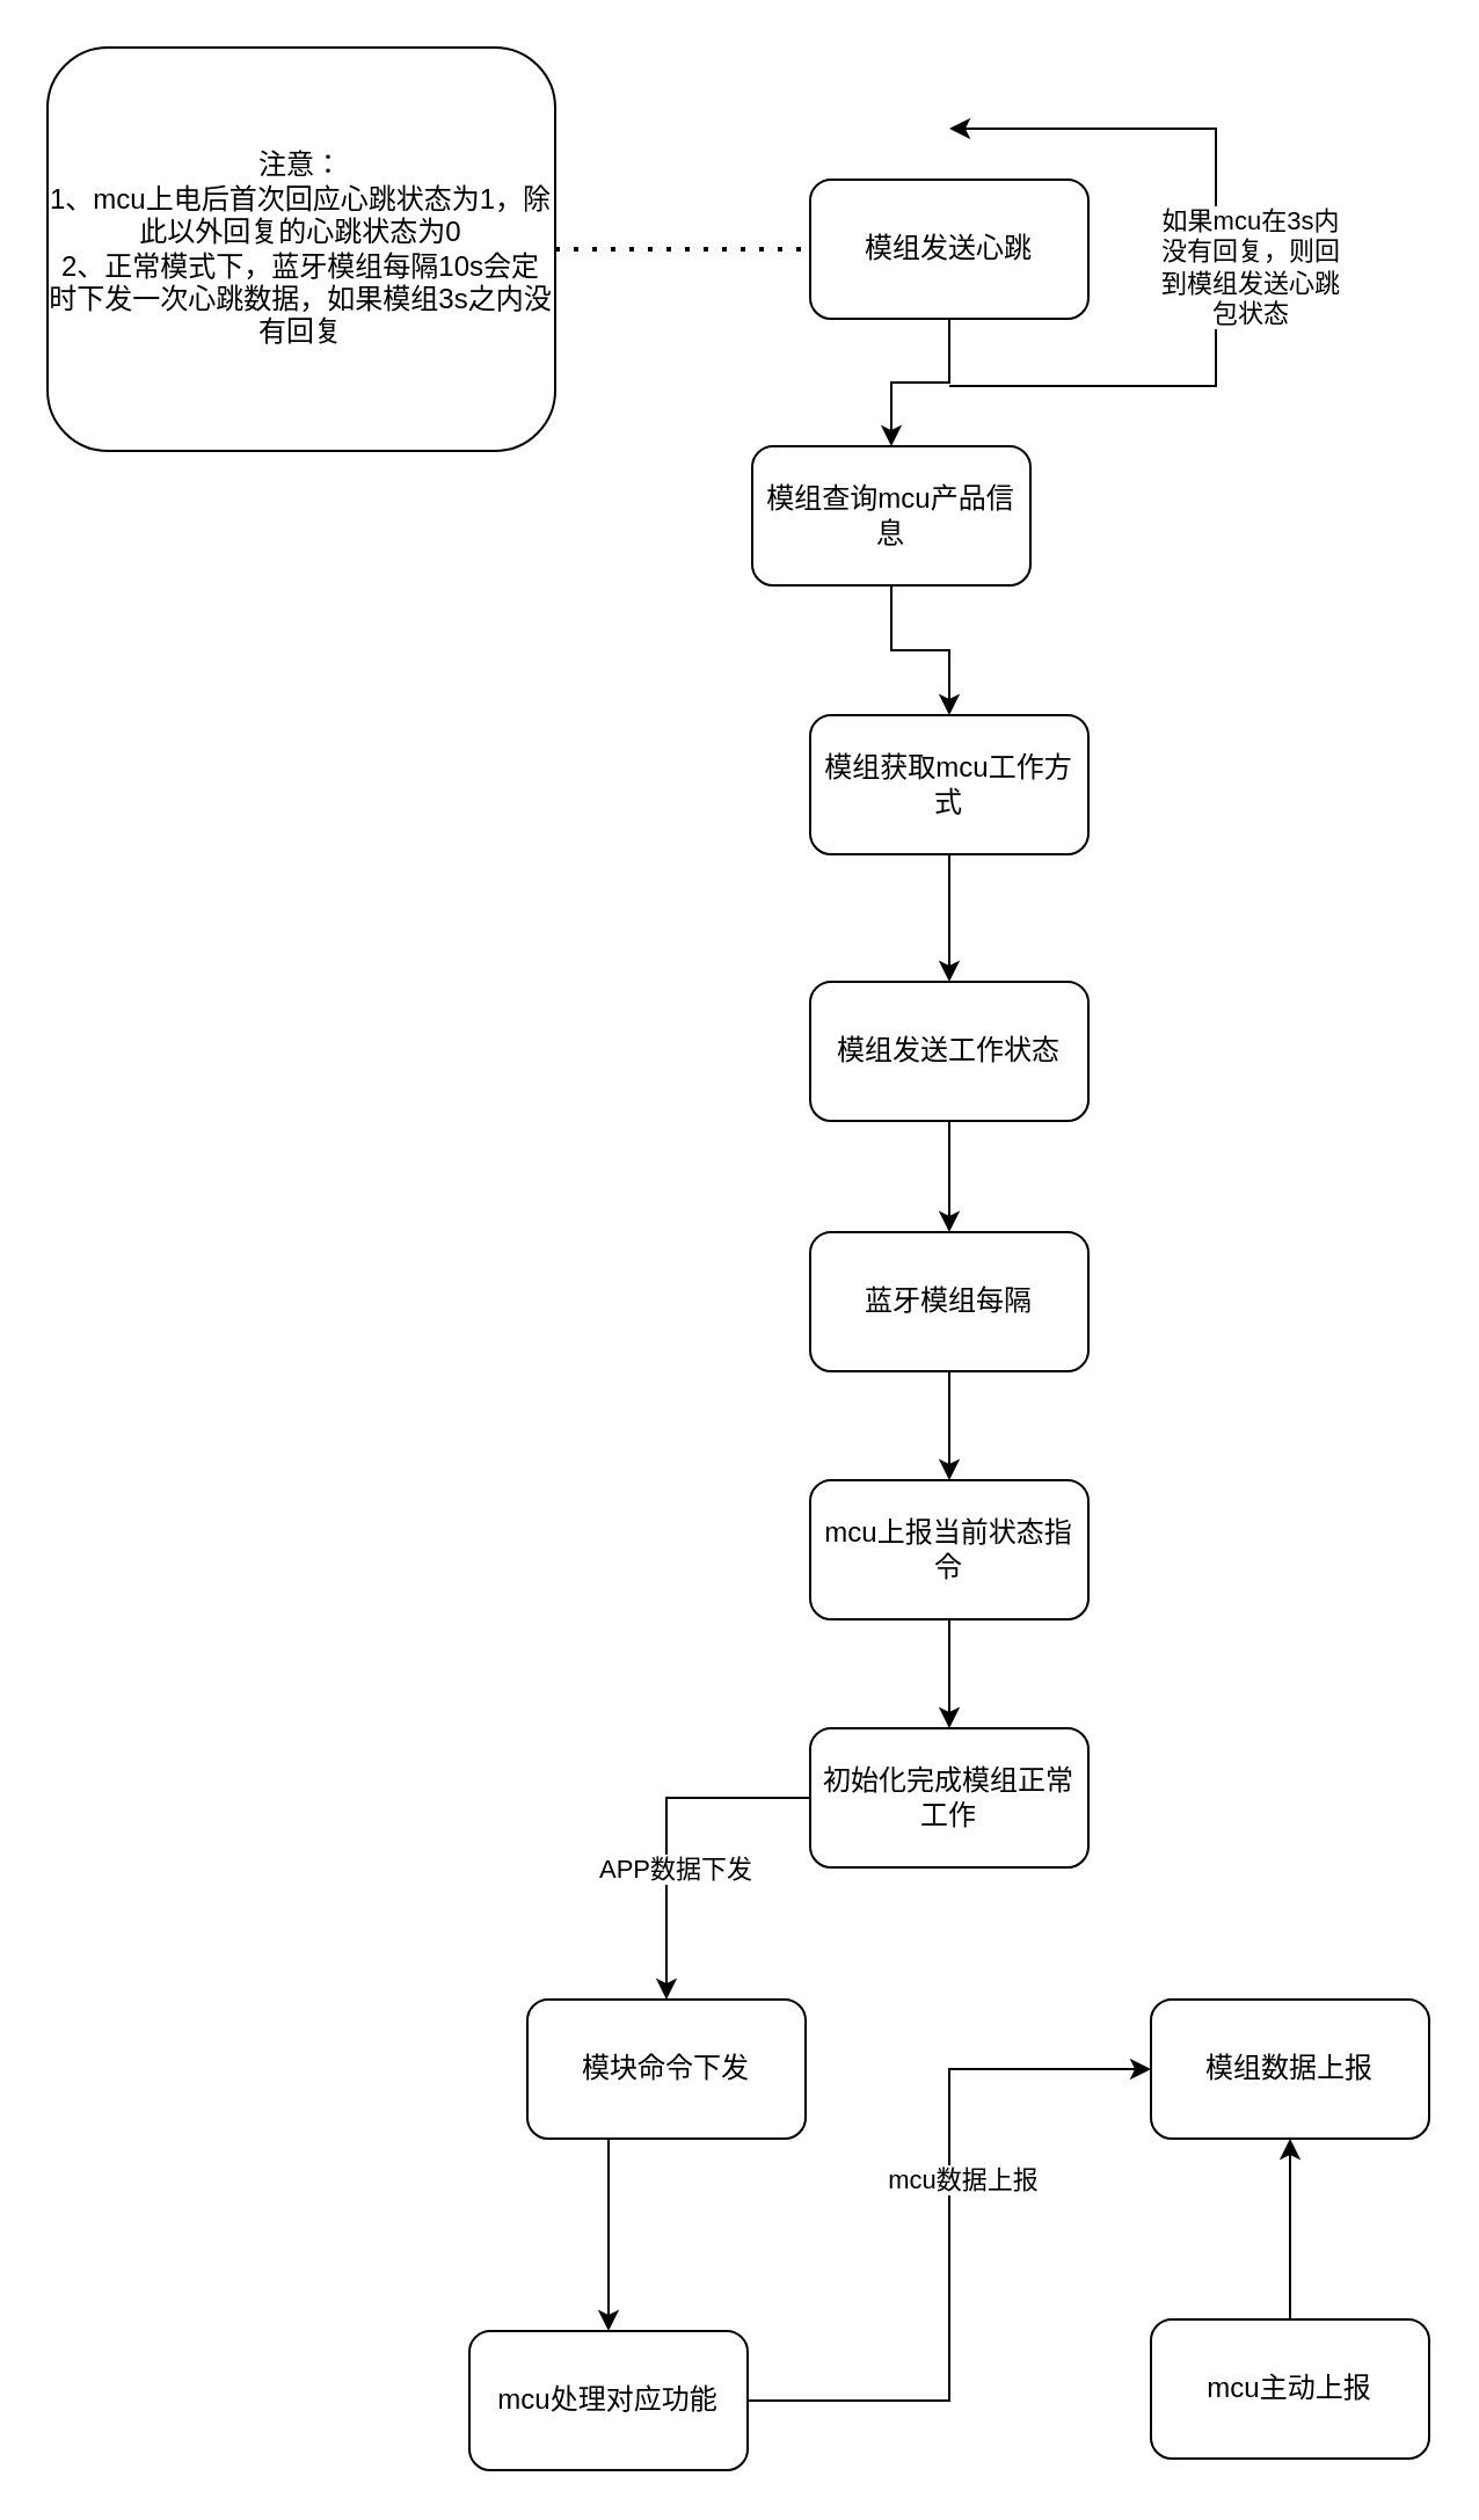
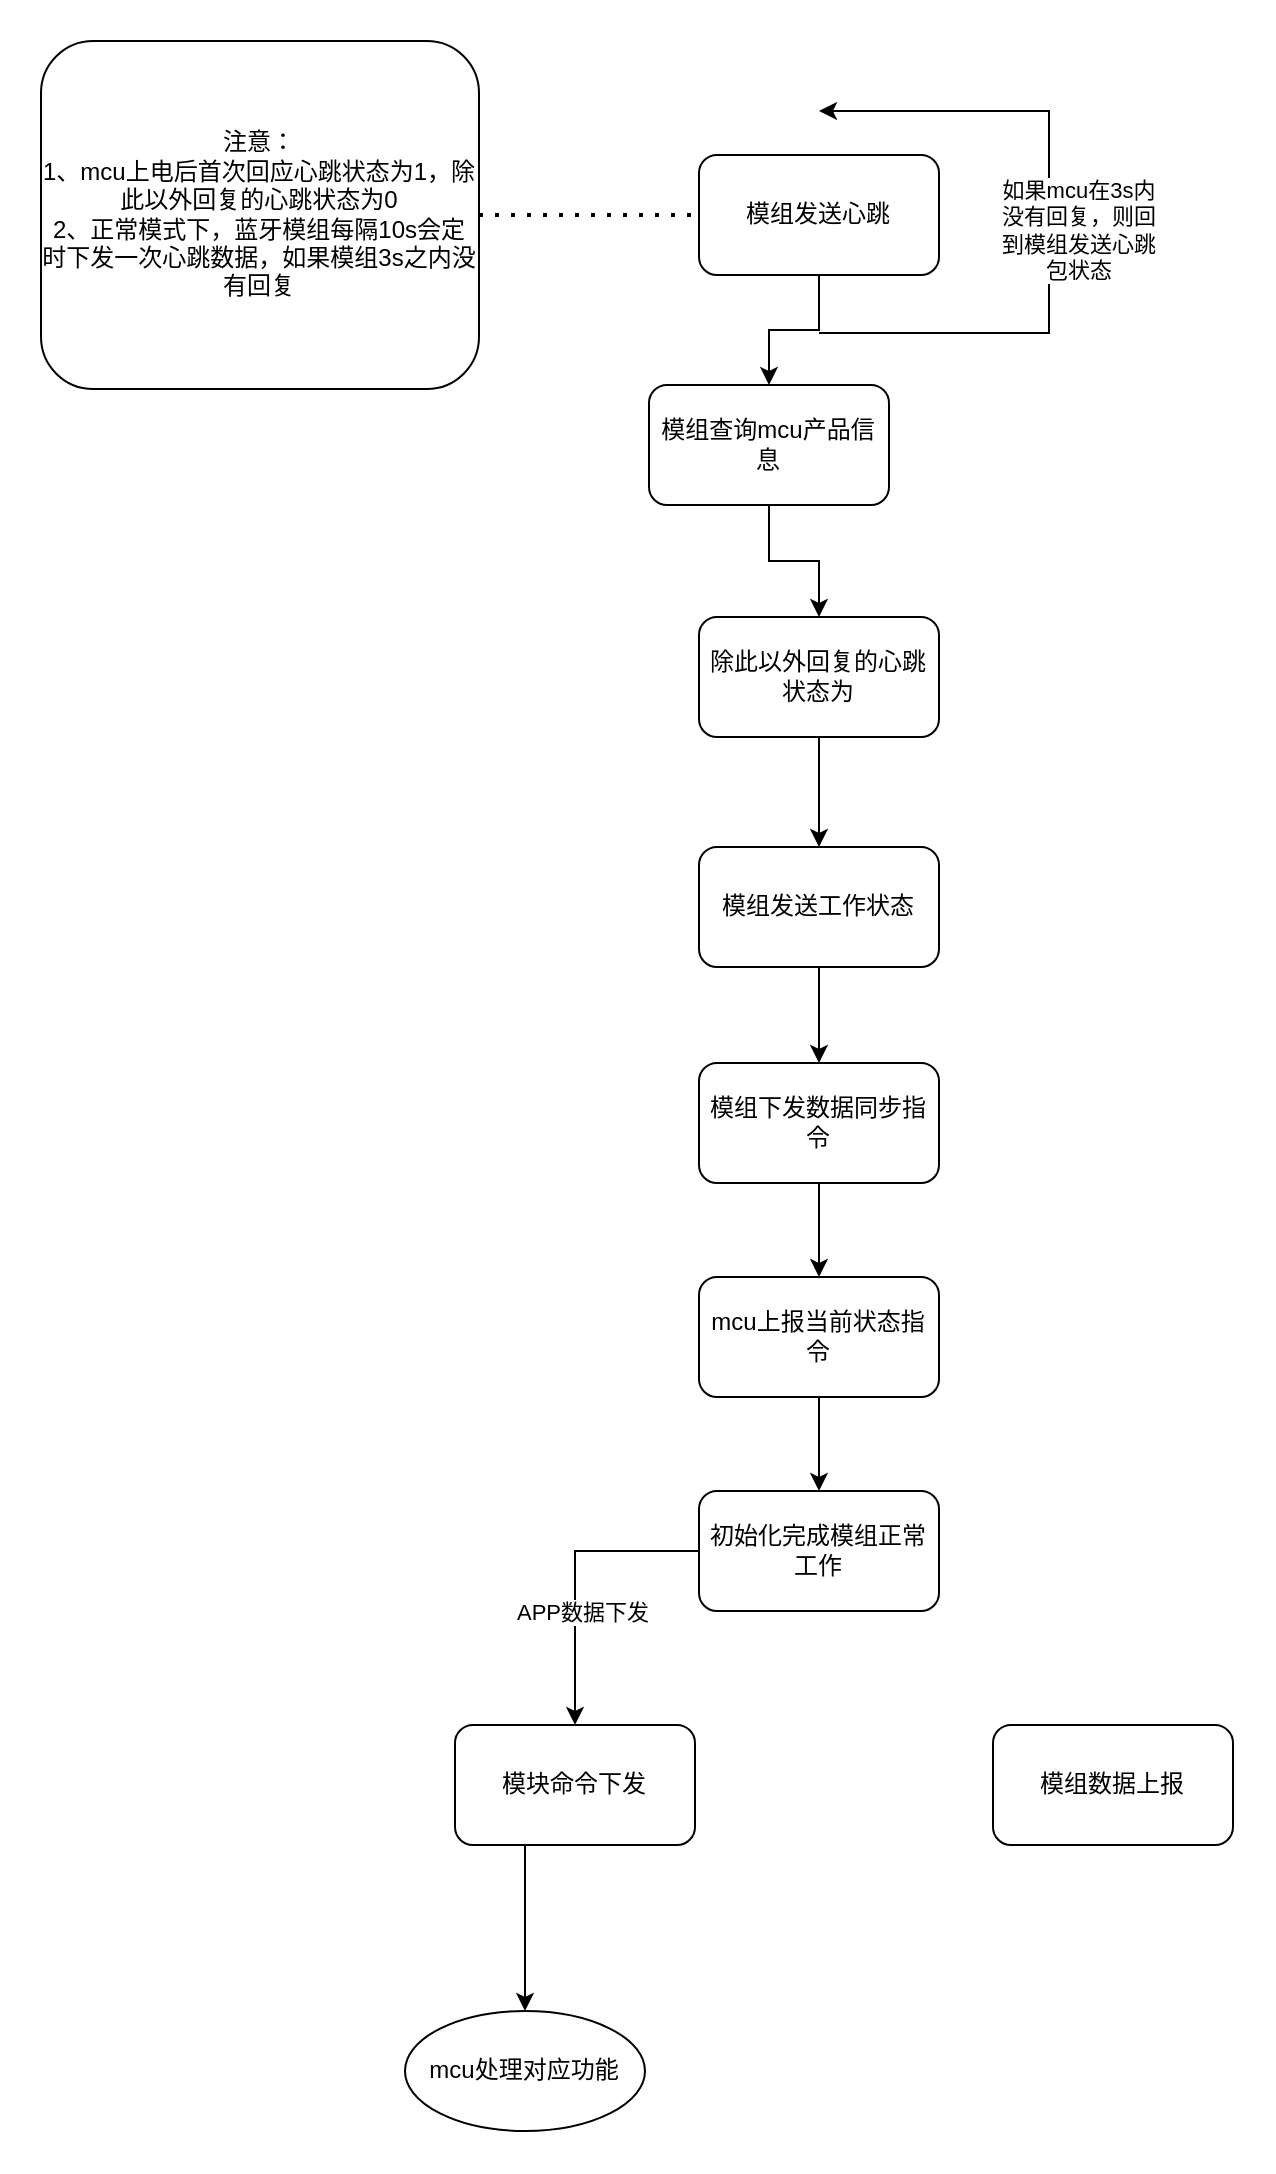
  <mxCell id="0" />
  <mxCell id="1" parent="0" />
  <mxCell id="2" value="" style="edgeStyle=orthogonalEdgeStyle;rounded=0;orthogonalLoop=1;jettySize=auto;html=1;" edge="1" parent="1" source="3" target="5"><mxGeometry relative="1" as="geometry" /></mxCell>
  <mxCell id="3" value="模组发送心跳" style="rounded=1;whiteSpace=wrap;html=1;" vertex="1" parent="1"><mxGeometry x="349" y="77" width="120" height="60" as="geometry" /></mxCell>
  <mxCell id="4" value="" style="edgeStyle=orthogonalEdgeStyle;rounded=0;orthogonalLoop=1;jettySize=auto;html=1;" edge="1" parent="1" source="5" target="7"><mxGeometry relative="1" as="geometry" /></mxCell>
  <mxCell id="5" value="模组查询mcu产品信息" style="rounded=1;whiteSpace=wrap;html=1;" vertex="1" parent="1"><mxGeometry x="324" y="192" width="120" height="60" as="geometry" /></mxCell>
  <mxCell id="6" value="" style="edgeStyle=orthogonalEdgeStyle;rounded=0;orthogonalLoop=1;jettySize=auto;html=1;" edge="1" parent="1" source="7" target="9"><mxGeometry relative="1" as="geometry" /></mxCell>
- <mxCell id="7" value="模组获取mcu工作方式" style="rounded=1;whiteSpace=wrap;html=1;" vertex="1" parent="1"><mxGeometry x="349" y="308" width="120" height="60" as="geometry" /></mxCell>
+ <mxCell id="7" value="除此以外回复的心跳状态为" style="rounded=1;whiteSpace=wrap;html=1;" vertex="1" parent="1"><mxGeometry x="349" y="308" width="120" height="60" as="geometry" /></mxCell>
  <mxCell id="8" value="" style="edgeStyle=orthogonalEdgeStyle;rounded=0;orthogonalLoop=1;jettySize=auto;html=1;" edge="1" parent="1" source="9" target="11"><mxGeometry relative="1" as="geometry" /></mxCell>
  <mxCell id="9" value="模组发送工作状态" style="rounded=1;whiteSpace=wrap;html=1;" vertex="1" parent="1"><mxGeometry x="349" y="423" width="120" height="60" as="geometry" /></mxCell>
  <mxCell id="10" value="" style="edgeStyle=orthogonalEdgeStyle;rounded=0;orthogonalLoop=1;jettySize=auto;html=1;" edge="1" parent="1" source="11" target="13"><mxGeometry relative="1" as="geometry" /></mxCell>
- <mxCell id="11" value="蓝牙模组每隔" style="rounded=1;whiteSpace=wrap;html=1;" vertex="1" parent="1"><mxGeometry x="349" y="531" width="120" height="60" as="geometry" /></mxCell>
+ <mxCell id="11" value="模组下发数据同步指令" style="rounded=1;whiteSpace=wrap;html=1;" vertex="1" parent="1"><mxGeometry x="349" y="531" width="120" height="60" as="geometry" /></mxCell>
  <mxCell id="12" value="" style="edgeStyle=orthogonalEdgeStyle;rounded=0;orthogonalLoop=1;jettySize=auto;html=1;" edge="1" parent="1" source="13" target="16"><mxGeometry relative="1" as="geometry" /></mxCell>
  <mxCell id="13" value="mcu上报当前状态指令" style="rounded=1;whiteSpace=wrap;html=1;" vertex="1" parent="1"><mxGeometry x="349" y="638" width="120" height="60" as="geometry" /></mxCell>
  <mxCell id="14" style="edgeStyle=orthogonalEdgeStyle;rounded=0;orthogonalLoop=1;jettySize=auto;html=1;entryX=0.5;entryY=0;entryDx=0;entryDy=0;" edge="1" parent="1" source="16" target="18"><mxGeometry relative="1" as="geometry" /></mxCell>
  <mxCell id="15" value="APP数据下发" style="edgeLabel;html=1;align=center;verticalAlign=middle;resizable=0;points=[];" vertex="1" connectable="0" parent="14"><mxGeometry x="0.241" y="3" relative="1" as="geometry"><mxPoint as="offset" /></mxGeometry></mxCell>
  <mxCell id="16" value="初始化完成模组正常工作" style="rounded=1;whiteSpace=wrap;html=1;" vertex="1" parent="1"><mxGeometry x="349" y="745" width="120" height="60" as="geometry" /></mxCell>
  <mxCell id="17" style="edgeStyle=orthogonalEdgeStyle;rounded=0;orthogonalLoop=1;jettySize=auto;html=1;exitX=0.5;exitY=1;exitDx=0;exitDy=0;" edge="1" parent="1" source="18" target="21"><mxGeometry relative="1" as="geometry"><Array as="points"><mxPoint x="262" y="963" /><mxPoint x="262" y="963" /></Array></mxGeometry></mxCell>
  <mxCell id="18" value="模块命令下发" style="rounded=1;whiteSpace=wrap;html=1;" vertex="1" parent="1"><mxGeometry x="227" y="862" width="120" height="60" as="geometry" /></mxCell>
- <mxCell id="19" style="edgeStyle=orthogonalEdgeStyle;rounded=0;orthogonalLoop=1;jettySize=auto;html=1;exitX=1;exitY=0.5;exitDx=0;exitDy=0;entryX=0;entryY=0.5;entryDx=0;entryDy=0;" edge="1" parent="1" source="21" target="22"><mxGeometry relative="1" as="geometry" /></mxCell>
- <mxCell id="20" value="mcu数据上报" style="edgeLabel;html=1;align=center;verticalAlign=middle;resizable=0;points=[];" vertex="1" connectable="0" parent="19"><mxGeometry x="0.155" y="-5" relative="1" as="geometry"><mxPoint as="offset" /></mxGeometry></mxCell>
- <mxCell id="21" value="mcu处理对应功能" style="rounded=1;whiteSpace=wrap;html=1;" vertex="1" parent="1"><mxGeometry x="202" y="1005" width="120" height="60" as="geometry" /></mxCell>
+ <mxCell id="21" value="mcu处理对应功能" style="ellipse;whiteSpace=wrap;html=1;" vertex="1" parent="1"><mxGeometry x="202" y="1005" width="120" height="60" as="geometry" /></mxCell>
  <mxCell id="22" value="模组数据上报" style="rounded=1;whiteSpace=wrap;html=1;" vertex="1" parent="1"><mxGeometry x="496" y="862" width="120" height="60" as="geometry" /></mxCell>
- <mxCell id="23" style="edgeStyle=orthogonalEdgeStyle;rounded=0;orthogonalLoop=1;jettySize=auto;html=1;entryX=0.5;entryY=1;entryDx=0;entryDy=0;" edge="1" parent="1" source="24" target="22"><mxGeometry relative="1" as="geometry" /></mxCell>
- <mxCell id="24" value="mcu主动上报" style="rounded=1;whiteSpace=wrap;html=1;" vertex="1" parent="1"><mxGeometry x="496" y="1000" width="120" height="60" as="geometry" /></mxCell>
  <mxCell id="25" value="注意：&lt;br&gt;1、mcu上电后首次回应心跳状态为1，除此以外回复的心跳状态为0&lt;br&gt;2、正常模式下，蓝牙模组每隔10s会定时下发一次心跳数据，如果模组3s之内没有回复" style="whiteSpace=wrap;html=1;rounded=1;" vertex="1" parent="1"><mxGeometry x="20" y="20" width="219" height="174" as="geometry" /></mxCell>
  <mxCell id="26" value="" style="endArrow=none;dashed=1;html=1;dashPattern=1 3;strokeWidth=2;rounded=0;exitX=1;exitY=0.5;exitDx=0;exitDy=0;" edge="1" parent="1" source="25"><mxGeometry width="50" height="50" relative="1" as="geometry"><mxPoint x="361" y="113" as="sourcePoint" /><mxPoint x="346" y="107" as="targetPoint" /></mxGeometry></mxCell>
  <mxCell id="27" value="" style="endArrow=classic;html=1;rounded=0;edgeStyle=orthogonalEdgeStyle;" edge="1" parent="1"><mxGeometry width="50" height="50" relative="1" as="geometry"><mxPoint x="409" y="166" as="sourcePoint" /><mxPoint x="409" y="55" as="targetPoint" /><Array as="points"><mxPoint x="524" y="166" /><mxPoint x="524" y="55" /></Array></mxGeometry></mxCell>
  <mxCell id="28" value="如果mcu在3s内&lt;br&gt;没有回复，则回&lt;br&gt;到模组发送心跳&lt;br&gt;包状态" style="edgeLabel;html=1;align=center;verticalAlign=middle;resizable=0;points=[];" vertex="1" connectable="0" parent="27"><mxGeometry x="0.132" y="1" relative="1" as="geometry"><mxPoint x="15" y="26" as="offset" /></mxGeometry></mxCell>
